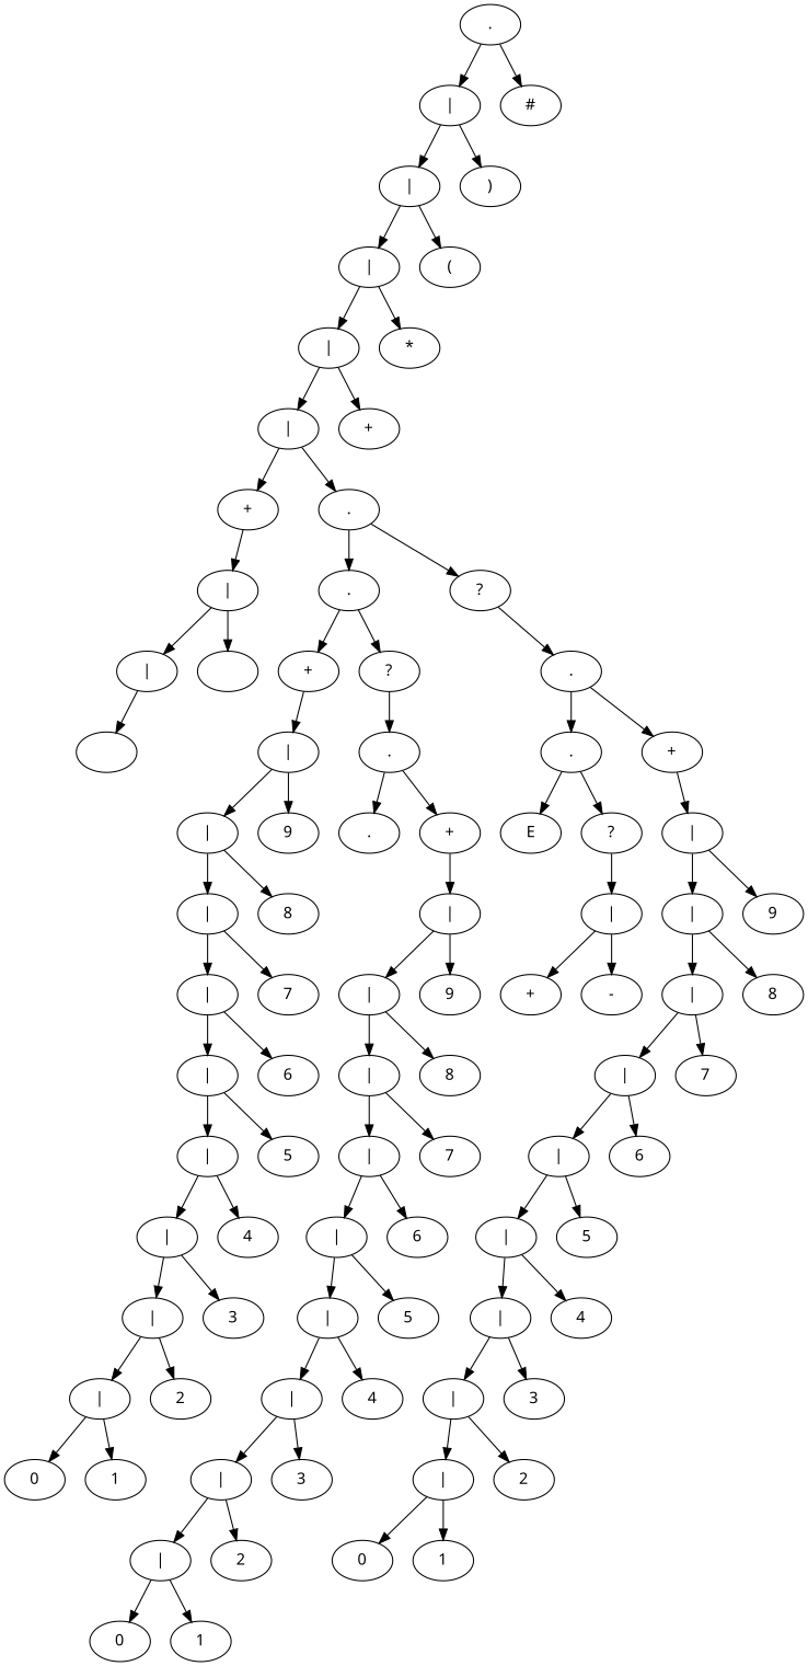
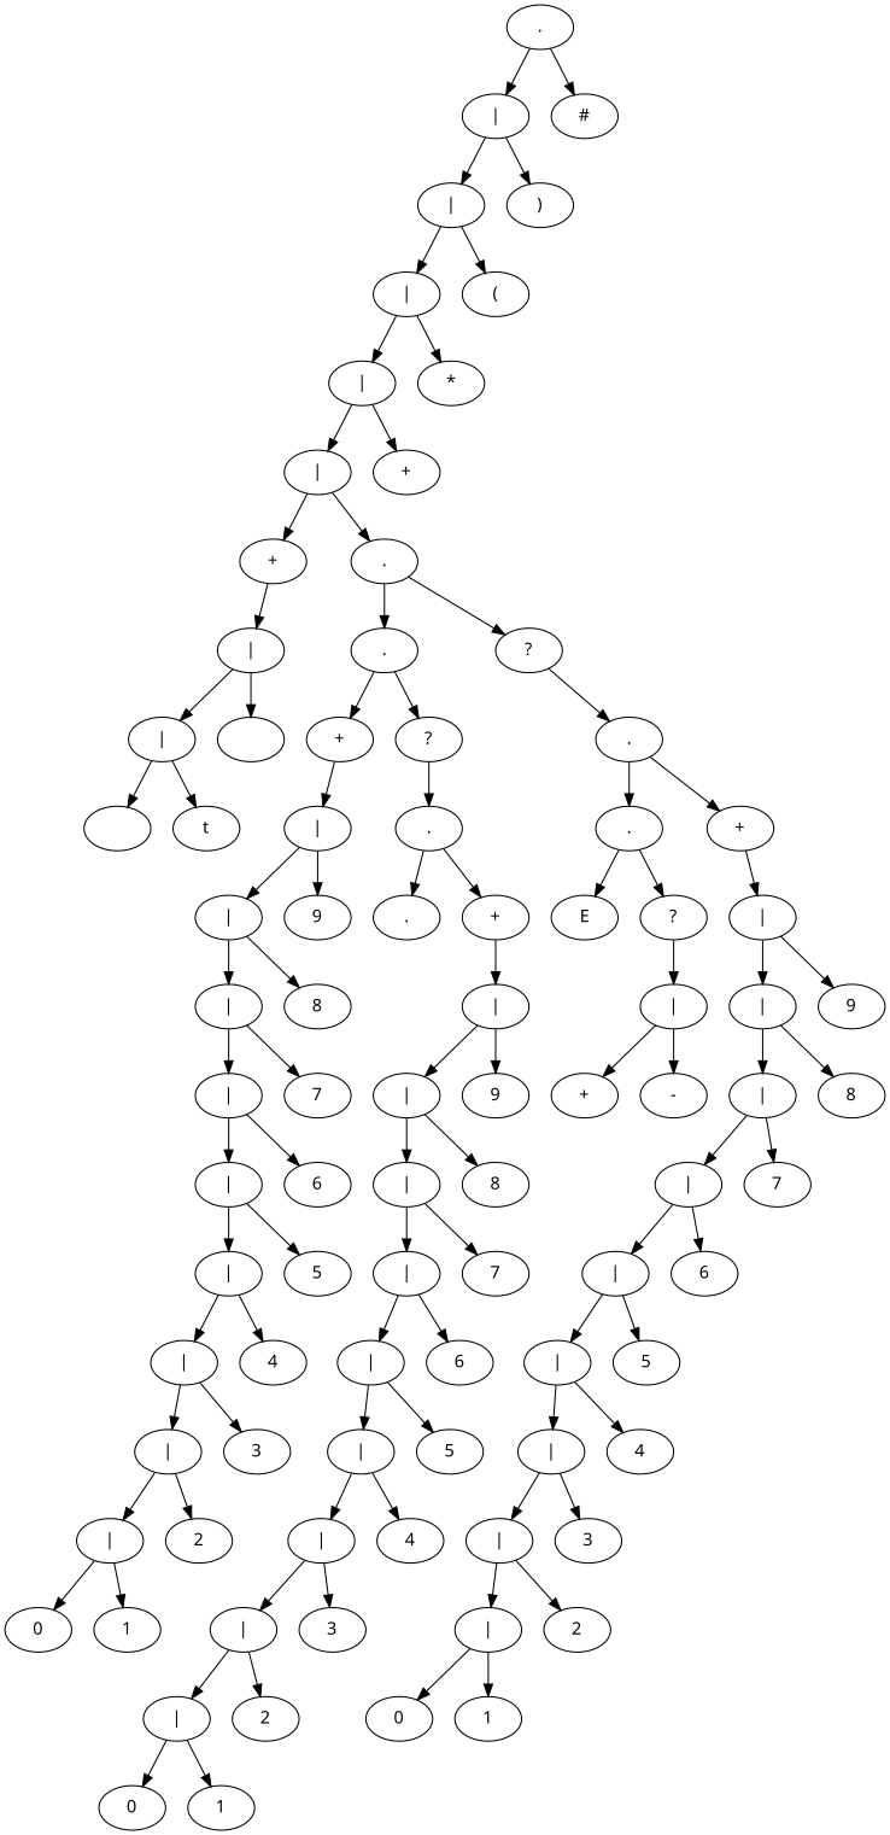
  digraph {
    fontname="Noto Sans"
    node [fontname="Noto Sans"]
    edge [fontname="Noto Sans"]
    n1 [label="."]
    n2 [label="|"]
    n3 [label="#"]
    n4 [label="|"]
    n5 [label=")"]
    n6 [label="|"]
    n7 [label="("]
    n8 [label="|"]
    n9 [label="*"]
    n10 [label="|"]
    n11 [label="+"]
    n12 [label="+"]
    n13 [label="."]
    n14 [label="|"]
    n15 [label="|"]
    n16 [label="\n"]
    n17 [label=" "]
+   n18 [label="\t"]
    n19 [label="."]
    n20 [label="?"]
    n21 [label="+"]
    n22 [label="?"]
    n23 [label="|"]
    n24 [label="|"]
    n25 [label=9]
    n26 [label="|"]
    n27 [label=8]
    n28 [label="|"]
    n29 [label=7]
    n30 [label="|"]
    n31 [label=6]
    n32 [label="|"]
    n33 [label=5]
    n34 [label="|"]
    n35 [label=4]
    n36 [label="|"]
    n37 [label=3]
    n38 [label="|"]
    n39 [label=2]
    n40 [label=0]
    n41 [label=1]
    n42 [label="."]
    n43 [label="."]
    n44 [label="+"]
    n45 [label="|"]
    n46 [label="|"]
    n47 [label=9]
    n48 [label="|"]
    n49 [label=8]
    n50 [label="|"]
    n51 [label=7]
    n52 [label="|"]
    n53 [label=6]
    n54 [label="|"]
    n55 [label=5]
    n56 [label="|"]
    n57 [label=4]
    n58 [label="|"]
    n59 [label=3]
    n60 [label="|"]
    n61 [label=2]
    n62 [label=0]
    n63 [label=1]
    n64 [label="."]
    n65 [label="."]
    n66 [label="+"]
    n67 [label=E]
    n68 [label="?"]
    n69 [label="|"]
    n70 [label="+"]
    n71 [label="-"]
    n72 [label="|"]
    n73 [label="|"]
    n74 [label=9]
    n75 [label="|"]
    n76 [label=8]
    n77 [label="|"]
    n78 [label=7]
    n79 [label="|"]
    n80 [label=6]
    n81 [label="|"]
    n82 [label=5]
    n83 [label="|"]
    n84 [label=4]
    n85 [label="|"]
    n86 [label=3]
    n87 [label="|"]
    n88 [label=2]
    n89 [label=0]
    n90 [label=1]
    n1 -> n2
    n1 -> n3
    n2 -> n4
    n2 -> n5
    n4 -> n6
    n4 -> n7
    n6 -> n8
    n6 -> n9
    n8 -> n10
    n8 -> n11
    n10 -> n12
    n10 -> n13
    n12 -> n14
    n13 -> n19
    n13 -> n20
    n14 -> n15
    n14 -> n16
    n15 -> n17
+   n15 -> n18
    n19 -> n21
    n19 -> n22
    n20 -> n64
    n21 -> n23
    n22 -> n42
    n23 -> n24
    n23 -> n25
    n24 -> n26
    n24 -> n27
    n26 -> n28
    n26 -> n29
    n28 -> n30
    n28 -> n31
    n30 -> n32
    n30 -> n33
    n32 -> n34
    n32 -> n35
    n34 -> n36
    n34 -> n37
    n36 -> n38
    n36 -> n39
    n38 -> n40
    n38 -> n41
    n42 -> n43
    n42 -> n44
    n44 -> n45
    n45 -> n46
    n45 -> n47
    n46 -> n48
    n46 -> n49
    n48 -> n50
    n48 -> n51
    n50 -> n52
    n50 -> n53
    n52 -> n54
    n52 -> n55
    n54 -> n56
    n54 -> n57
    n56 -> n58
    n56 -> n59
    n58 -> n60
    n58 -> n61
    n60 -> n62
    n60 -> n63
    n64 -> n65
    n64 -> n66
    n65 -> n67
    n65 -> n68
    n66 -> n72
    n68 -> n69
    n69 -> n70
    n69 -> n71
    n72 -> n73
    n72 -> n74
    n73 -> n75
    n73 -> n76
    n75 -> n77
    n75 -> n78
    n77 -> n79
    n77 -> n80
    n79 -> n81
    n79 -> n82
    n81 -> n83
    n81 -> n84
    n83 -> n85
    n83 -> n86
    n85 -> n87
    n85 -> n88
    n87 -> n89
    n87 -> n90
  }
